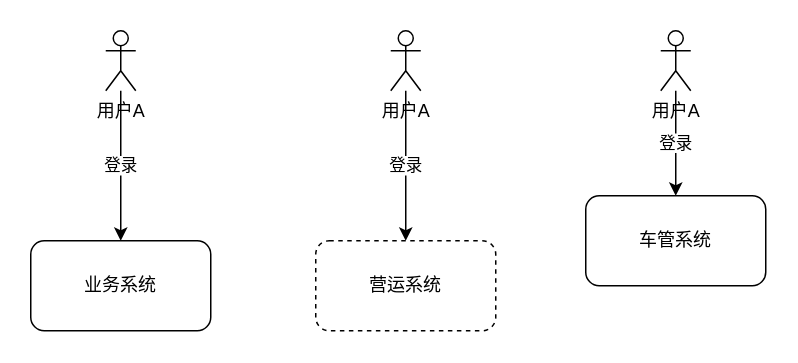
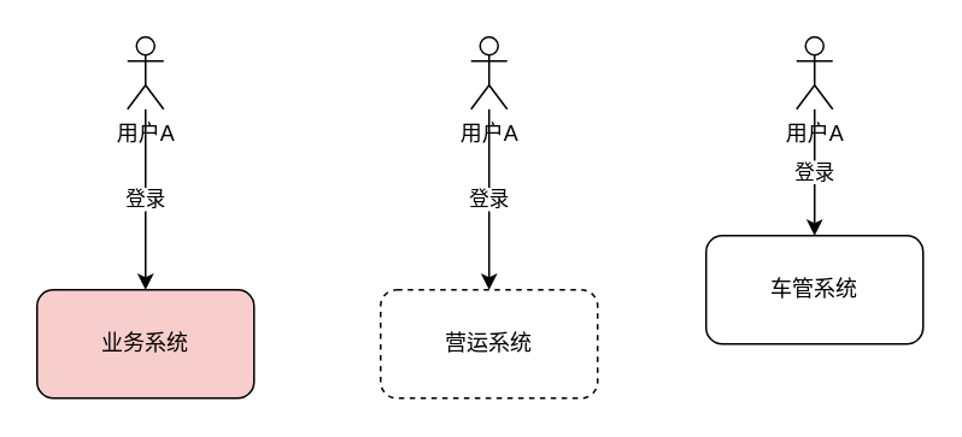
  <mxCell id="0" />
  <mxCell id="1" parent="0" />
  <mxCell id="2" value="登录&lt;br&gt;" style="edgeStyle=orthogonalEdgeStyle;rounded=0;orthogonalLoop=1;jettySize=auto;html=1;" edge="1" parent="1" source="3" target="4"><mxGeometry relative="1" as="geometry" /></mxCell>
  <mxCell id="3" value="用户A" style="shape=umlActor;verticalLabelPosition=bottom;verticalAlign=top;html=1;outlineConnect=0;" vertex="1" parent="1"><mxGeometry x="70" y="20" width="20" height="40" as="geometry" /></mxCell>
- <mxCell id="4" value="业务系统" style="rounded=1;whiteSpace=wrap;html=1;" vertex="1" parent="1"><mxGeometry x="20" y="160" width="120" height="60" as="geometry" /></mxCell>
+ <mxCell id="4" value="业务系统" style="rounded=1;whiteSpace=wrap;html=1;fillColor=#f8cecc;" vertex="1" parent="1"><mxGeometry x="20" y="160" width="120" height="60" as="geometry" /></mxCell>
  <mxCell id="5" value="登录&lt;br&gt;" style="edgeStyle=orthogonalEdgeStyle;rounded=0;orthogonalLoop=1;jettySize=auto;html=1;" edge="1" parent="1" source="6" target="7"><mxGeometry relative="1" as="geometry"><Array as="points"><mxPoint x="270" y="110" /><mxPoint x="270" y="110" /></Array></mxGeometry></mxCell>
  <mxCell id="6" value="用户A" style="shape=umlActor;verticalLabelPosition=bottom;verticalAlign=top;html=1;outlineConnect=0;" vertex="1" parent="1"><mxGeometry x="260" y="20" width="20" height="40" as="geometry" /></mxCell>
  <mxCell id="7" value="营运系统" style="rounded=1;whiteSpace=wrap;html=1;dashed=1;" vertex="1" parent="1"><mxGeometry x="210" y="160" width="120" height="60" as="geometry" /></mxCell>
  <mxCell id="8" value="登录" style="edgeStyle=orthogonalEdgeStyle;rounded=0;orthogonalLoop=1;jettySize=auto;html=1;" edge="1" parent="1" source="9" target="10"><mxGeometry relative="1" as="geometry" /></mxCell>
  <mxCell id="9" value="用户A" style="shape=umlActor;verticalLabelPosition=bottom;verticalAlign=top;html=1;outlineConnect=0;" vertex="1" parent="1"><mxGeometry x="440" y="20" width="20" height="40" as="geometry" /></mxCell>
  <mxCell id="10" value="车管系统" style="rounded=1;whiteSpace=wrap;html=1;" vertex="1" parent="1"><mxGeometry x="390" y="130" width="120" height="60" as="geometry" /></mxCell>
